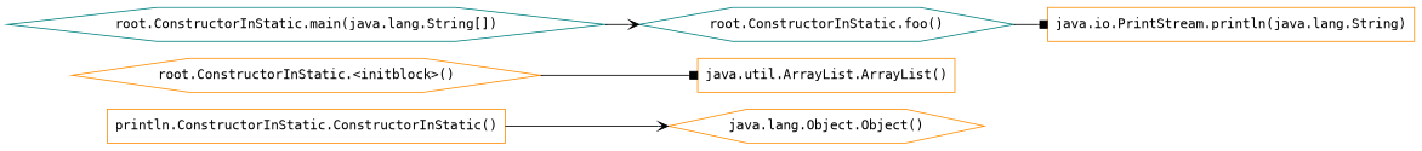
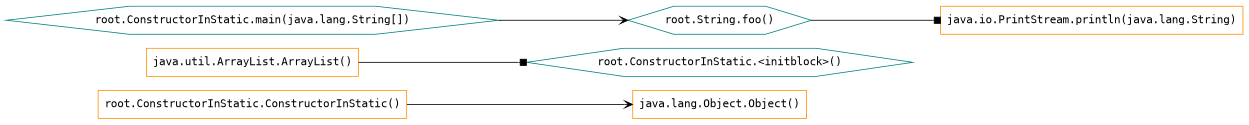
  digraph {
    fontname="DejaVu Sans Mono"
    rankdir=LR
    node [color=darkorange fontname="DejaVu Sans Mono" shape=box]
    edge [arrowhead=vee fontname="DejaVu Sans Mono"]
-   n1 [label="println.ConstructorInStatic.ConstructorInStatic()"]
-   n2 [label="java.lang.Object.Object()" shape=hexagon]
-   n3 [label="root.ConstructorInStatic.<initblock>()" shape=hexagon]
+   n1 [label="root.ConstructorInStatic.ConstructorInStatic()"]
+   n2 [label="java.lang.Object.Object()"]
+   n3 [color=teal label="root.ConstructorInStatic.<initblock>()" shape=hexagon]
    n4 [label="java.util.ArrayList.ArrayList()"]
-   n5 [color=teal label="root.ConstructorInStatic.foo()" shape=hexagon]
+   n5 [color=teal label="root.String.foo()" shape=hexagon]
    n6 [label="java.io.PrintStream.println(java.lang.String)"]
    n7 [color=teal label="root.ConstructorInStatic.main(java.lang.String[])" shape=hexagon]
    n1 -> n2
-   n3 -> n4 [arrowhead=box]
+   n4 -> n3 [arrowhead=box]
    n5 -> n6 [arrowhead=box]
    n7 -> n5
  }
